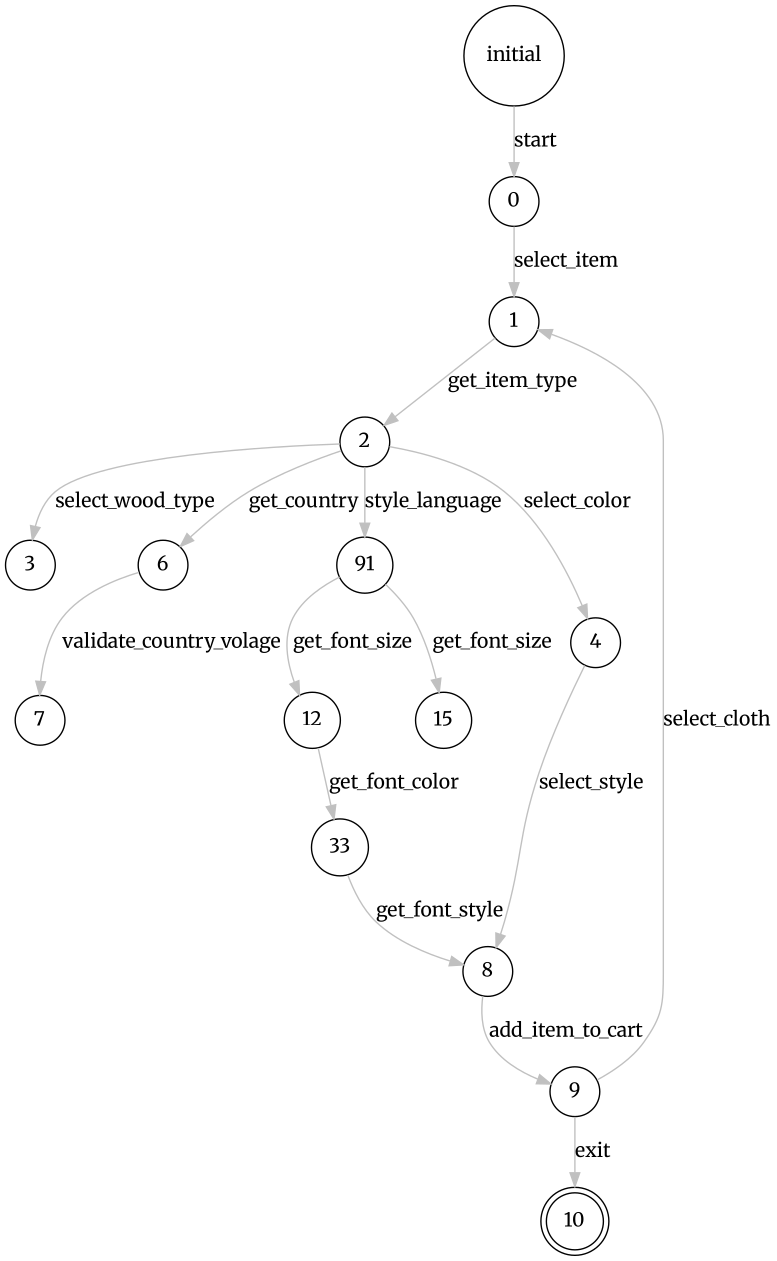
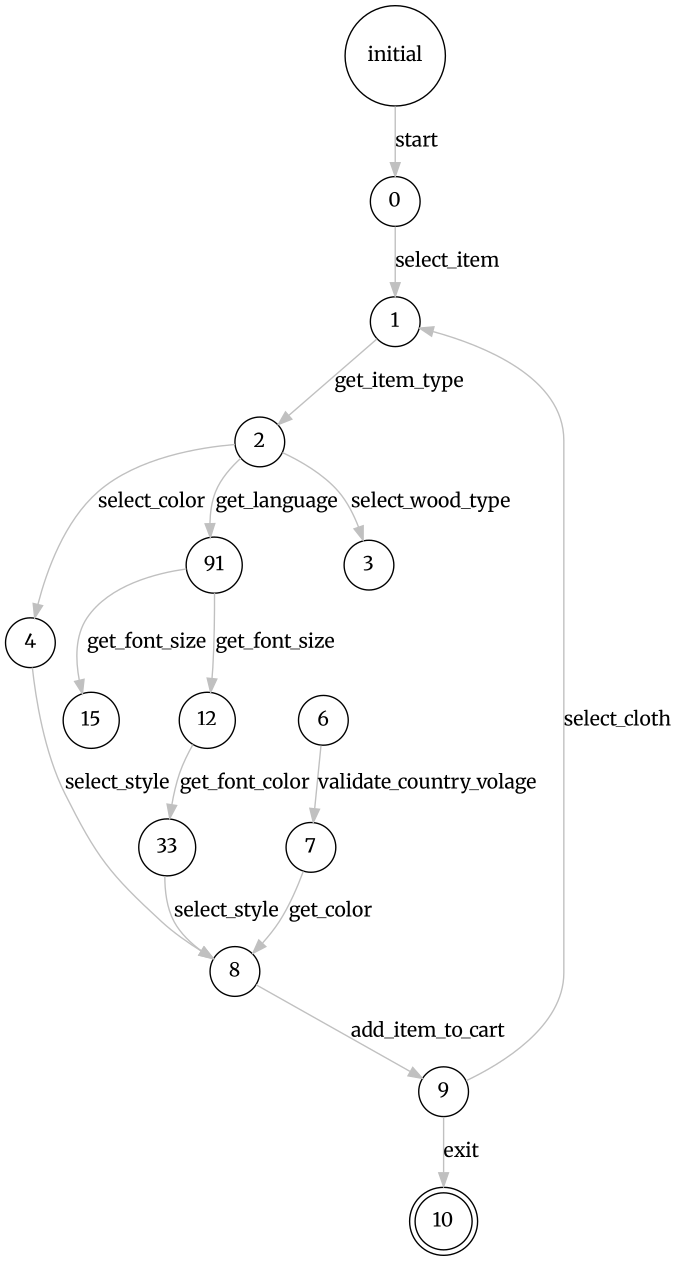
  digraph {
    fontname=Merriweather
    node [fontname=Merriweather shape=circle]
    edge [color=gray fontname=Merriweather style="setlinewidth(1)"]
    initial
    0
    1
    2
    3
    6
    n7 [label=91]
    4
    7
    12
    15
    8
    n13 [label=33]
    9
    10 [shape=doublecircle]
    initial -> 0 [label=start]
    0 -> 1 [label=select_item]
    1 -> 2 [label=get_item_type]
    2 -> 3 [label=select_wood_type]
-   2 -> 6 [label=get_country]
-   2 -> n7 [label=style_language]
+   2 -> n7 [label=get_language]
    2 -> 4 [label=select_color]
    6 -> 7 [label=validate_country_volage]
    n7 -> 12 [label=get_font_size]
    n7 -> 15 [label=get_font_size]
    4 -> 8 [label=select_style]
+   7 -> 8 [label=get_color]
    12 -> n13 [label=get_font_color]
    8 -> 9 [label=add_item_to_cart]
-   n13 -> 8 [label=get_font_style]
+   n13 -> 8 [label=select_style]
    9 -> 1 [label=select_cloth]
    9 -> 10 [label=exit]
  }
